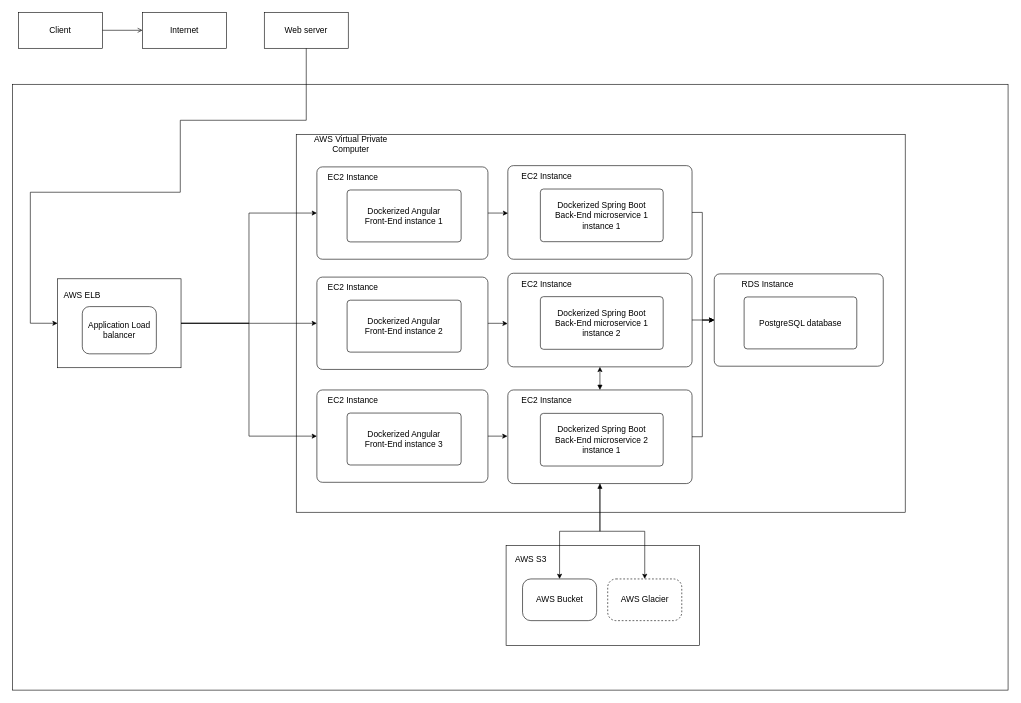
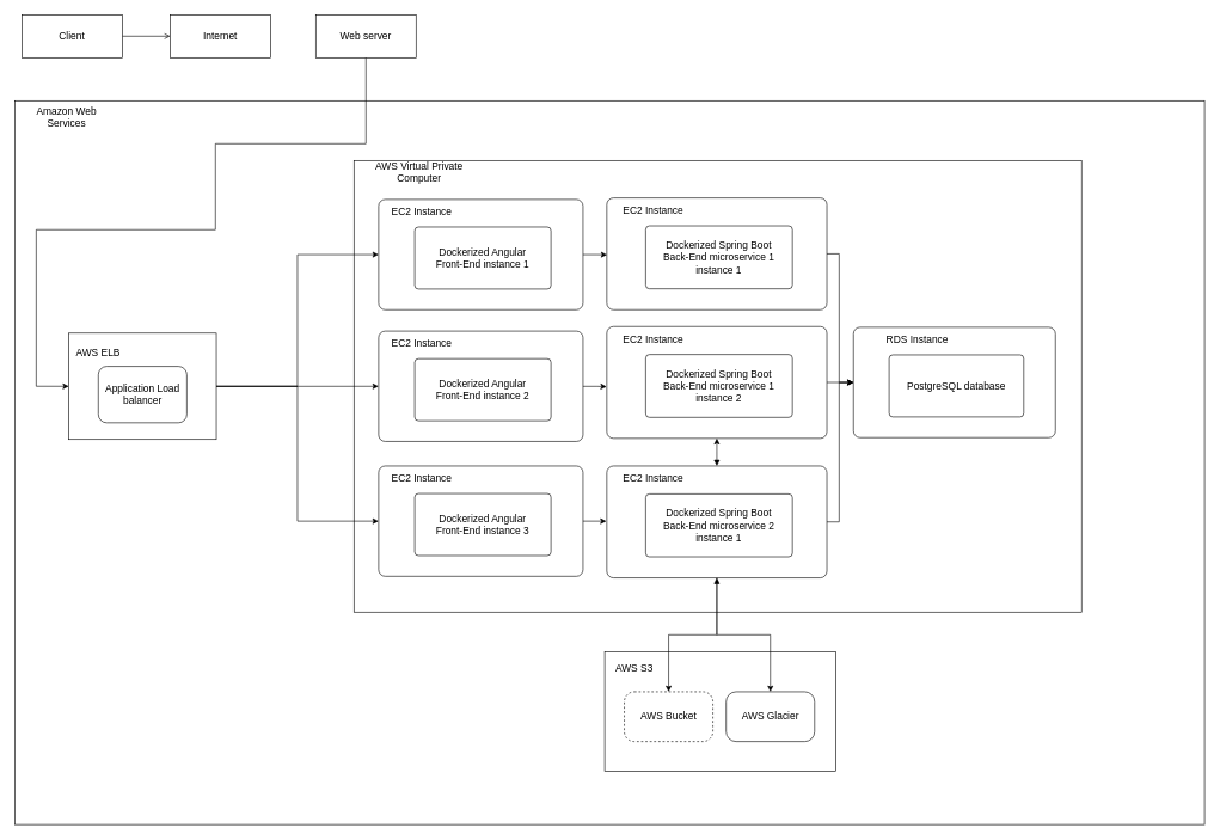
  <mxCell id="0" />
  <mxCell id="1" parent="0" />
  <mxCell id="2" value="" style="group;snapToPoint=0;fontSize=14;" parent="1" vertex="1" connectable="0"><mxGeometry x="20" y="20" width="1660" height="1130" as="geometry" /></mxCell>
  <mxCell id="3" style="edgeStyle=orthogonalEdgeStyle;rounded=0;orthogonalLoop=1;jettySize=auto;html=1;exitX=1;exitY=0.5;exitDx=0;exitDy=0;snapToPoint=0;fontSize=14;endArrow=open;" parent="2" source="4" target="5" edge="1"><mxGeometry relative="1" as="geometry" /></mxCell>
  <mxCell id="4" value="Client" style="rounded=0;whiteSpace=wrap;html=1;snapToPoint=0;fontSize=14;" parent="2" vertex="1"><mxGeometry x="10" width="140" height="60" as="geometry" /></mxCell>
  <mxCell id="5" value="Internet" style="rounded=0;whiteSpace=wrap;html=1;snapToPoint=0;fontSize=14;" parent="2" vertex="1"><mxGeometry x="217" width="140" height="60" as="geometry" /></mxCell>
  <mxCell id="6" value="Web server" style="rounded=0;whiteSpace=wrap;html=1;snapToPoint=0;fontSize=14;" parent="2" vertex="1"><mxGeometry x="420" width="140" height="60" as="geometry" /></mxCell>
  <mxCell id="7" value="" style="group;snapToPoint=0;fontSize=14;" parent="2" vertex="1" connectable="0"><mxGeometry y="120" width="1660" height="1010" as="geometry" /></mxCell>
  <mxCell id="8" value="" style="rounded=0;whiteSpace=wrap;html=1;snapToPoint=0;fontSize=14;" parent="7" vertex="1"><mxGeometry width="1660" height="1010" as="geometry" /></mxCell>
  <mxCell id="9" value="" style="group;snapToPoint=0;fontSize=14;" parent="7" vertex="1" connectable="0"><mxGeometry x="473.306" y="83.394" width="1015.207" height="630.092" as="geometry" /></mxCell>
  <mxCell id="10" value="" style="rounded=0;whiteSpace=wrap;html=1;container=0;snapToPoint=0;fontSize=14;" parent="9" vertex="1"><mxGeometry width="1015.207" height="630.092" as="geometry" /></mxCell>
  <mxCell id="11" value="AWS Virtual Private Computer" style="text;html=1;align=center;verticalAlign=middle;whiteSpace=wrap;rounded=0;container=0;snapToPoint=0;fontSize=14;" parent="9" vertex="1"><mxGeometry x="10.642" y="6.357" width="161.426" height="19.071" as="geometry" /></mxCell>
  <mxCell id="12" value="" style="group;snapToPoint=0;fontSize=14;" parent="9" vertex="1" connectable="0"><mxGeometry x="352.741" y="52.232" width="307.092" height="156.044" as="geometry" /></mxCell>
  <mxCell id="13" value="" style="rounded=1;whiteSpace=wrap;html=1;arcSize=6;container=0;snapToPoint=0;fontSize=14;" parent="12" vertex="1"><mxGeometry width="307.092" height="156.044" as="geometry" /></mxCell>
  <mxCell id="14" value="EC2 Instance" style="text;html=1;align=center;verticalAlign=middle;whiteSpace=wrap;rounded=0;container=0;snapToPoint=0;fontSize=14;" parent="12" vertex="1"><mxGeometry x="6.674" y="7.09" width="116.163" height="21.28" as="geometry" /></mxCell>
  <mxCell id="15" value="Dockerized Spring Boot&lt;div style=&quot;font-size: 14px;&quot;&gt;Back-End microservice 1 instance 1&lt;/div&gt;" style="rounded=1;whiteSpace=wrap;html=1;arcSize=6;container=0;snapToPoint=0;fontSize=14;" parent="12" vertex="1"><mxGeometry x="54.253" y="39.011" width="204.728" height="87.775" as="geometry" /></mxCell>
  <mxCell id="16" value="" style="group;snapToPoint=0;fontSize=14;" parent="9" vertex="1" connectable="0"><mxGeometry x="34.414" y="54.342" width="285.157" height="153.934" as="geometry" /></mxCell>
  <mxCell id="17" value="" style="rounded=1;whiteSpace=wrap;html=1;arcSize=6;container=0;snapToPoint=0;fontSize=14;" parent="16" vertex="1"><mxGeometry width="285.157" height="153.934" as="geometry" /></mxCell>
  <mxCell id="18" value="EC2 Instance" style="text;html=1;align=center;verticalAlign=middle;whiteSpace=wrap;rounded=0;container=0;snapToPoint=0;fontSize=14;" parent="16" vertex="1"><mxGeometry x="6.197" y="6.994" width="107.865" height="20.993" as="geometry" /></mxCell>
  <mxCell id="19" value="Dockerized Angular&lt;div style=&quot;font-size: 14px;&quot;&gt;Front-End instance 1&lt;/div&gt;" style="rounded=1;whiteSpace=wrap;html=1;arcSize=6;container=0;snapToPoint=0;fontSize=14;" parent="16" vertex="1"><mxGeometry x="50.378" y="38.483" width="190.104" height="86.588" as="geometry" /></mxCell>
  <mxCell id="20" value="" style="group;snapToPoint=0;fontSize=14;" parent="9" vertex="1" connectable="0"><mxGeometry x="696.879" y="232.704" width="281.757" height="153.934" as="geometry" /></mxCell>
  <mxCell id="21" value="" style="rounded=1;whiteSpace=wrap;html=1;arcSize=6;container=0;snapToPoint=0;fontSize=14;" parent="20" vertex="1"><mxGeometry width="281.757" height="153.934" as="geometry" /></mxCell>
  <mxCell id="22" value="RDS Instance" style="text;html=1;align=center;verticalAlign=middle;whiteSpace=wrap;rounded=0;container=0;snapToPoint=0;fontSize=14;" parent="20" vertex="1"><mxGeometry x="36.124" y="6.994" width="106.579" height="20.993" as="geometry" /></mxCell>
  <mxCell id="23" value="PostgreSQL database" style="rounded=1;whiteSpace=wrap;html=1;arcSize=6;container=0;snapToPoint=0;fontSize=14;" parent="20" vertex="1"><mxGeometry x="49.777" y="38.483" width="187.838" height="86.588" as="geometry" /></mxCell>
  <mxCell id="24" value="" style="group;snapToPoint=0;fontSize=14;" parent="9" vertex="1" connectable="0"><mxGeometry x="352.741" y="231.651" width="307.092" height="156.044" as="geometry" /></mxCell>
  <mxCell id="25" value="" style="rounded=1;whiteSpace=wrap;html=1;arcSize=6;container=0;snapToPoint=0;fontSize=14;" parent="24" vertex="1"><mxGeometry width="307.092" height="156.044" as="geometry" /></mxCell>
  <mxCell id="26" value="EC2 Instance" style="text;html=1;align=center;verticalAlign=middle;whiteSpace=wrap;rounded=0;container=0;snapToPoint=0;fontSize=14;" parent="24" vertex="1"><mxGeometry x="6.674" y="7.09" width="116.163" height="21.28" as="geometry" /></mxCell>
  <mxCell id="27" value="Dockerized Spring Boot&lt;div style=&quot;font-size: 14px;&quot;&gt;Back-End microservice 1 instance 2&lt;/div&gt;" style="rounded=1;whiteSpace=wrap;html=1;arcSize=6;container=0;snapToPoint=0;fontSize=14;" parent="24" vertex="1"><mxGeometry x="54.253" y="39.011" width="204.728" height="87.775" as="geometry" /></mxCell>
  <mxCell id="28" value="" style="group;snapToPoint=0;fontSize=14;" parent="9" vertex="1" connectable="0"><mxGeometry x="352.741" y="426.239" width="307.092" height="156.044" as="geometry" /></mxCell>
  <mxCell id="29" value="" style="rounded=1;whiteSpace=wrap;html=1;arcSize=6;container=0;snapToPoint=0;fontSize=14;" parent="28" vertex="1"><mxGeometry width="307.092" height="156.044" as="geometry" /></mxCell>
  <mxCell id="30" value="EC2 Instance" style="text;html=1;align=center;verticalAlign=middle;whiteSpace=wrap;rounded=0;container=0;snapToPoint=0;fontSize=14;" parent="28" vertex="1"><mxGeometry x="6.674" y="7.09" width="116.163" height="21.28" as="geometry" /></mxCell>
  <mxCell id="31" value="Dockerized Spring Boot&lt;div style=&quot;font-size: 14px;&quot;&gt;Back-End microservice 2 instance 1&lt;/div&gt;" style="rounded=1;whiteSpace=wrap;html=1;arcSize=6;container=0;snapToPoint=0;fontSize=14;" parent="28" vertex="1"><mxGeometry x="54.253" y="39.011" width="204.728" height="87.775" as="geometry" /></mxCell>
  <mxCell id="32" value="" style="group;snapToPoint=0;fontSize=14;" parent="9" vertex="1" connectable="0"><mxGeometry x="34.414" y="238.078" width="285.157" height="153.934" as="geometry" /></mxCell>
  <mxCell id="33" value="" style="rounded=1;whiteSpace=wrap;html=1;arcSize=6;container=0;snapToPoint=0;fontSize=14;" parent="32" vertex="1"><mxGeometry width="285.157" height="153.934" as="geometry" /></mxCell>
  <mxCell id="34" value="EC2 Instance" style="text;html=1;align=center;verticalAlign=middle;whiteSpace=wrap;rounded=0;container=0;snapToPoint=0;fontSize=14;" parent="32" vertex="1"><mxGeometry x="6.197" y="6.994" width="107.865" height="20.993" as="geometry" /></mxCell>
  <mxCell id="35" value="Dockerized Angular&lt;div style=&quot;font-size: 14px;&quot;&gt;Front-End instance 2&lt;/div&gt;" style="rounded=1;whiteSpace=wrap;html=1;arcSize=6;container=0;snapToPoint=0;fontSize=14;" parent="32" vertex="1"><mxGeometry x="50.378" y="38.483" width="190.104" height="86.588" as="geometry" /></mxCell>
  <mxCell id="36" value="" style="group;snapToPoint=0;fontSize=14;" parent="9" vertex="1" connectable="0"><mxGeometry x="34.414" y="426.239" width="285.157" height="153.934" as="geometry" /></mxCell>
  <mxCell id="37" value="" style="rounded=1;whiteSpace=wrap;html=1;arcSize=6;container=0;snapToPoint=0;fontSize=14;" parent="36" vertex="1"><mxGeometry width="285.157" height="153.934" as="geometry" /></mxCell>
  <mxCell id="38" value="EC2 Instance" style="text;html=1;align=center;verticalAlign=middle;whiteSpace=wrap;rounded=0;container=0;snapToPoint=0;fontSize=14;" parent="36" vertex="1"><mxGeometry x="6.197" y="6.994" width="107.865" height="20.993" as="geometry" /></mxCell>
  <mxCell id="39" value="Dockerized Angular&lt;div style=&quot;font-size: 14px;&quot;&gt;Front-End instance 3&lt;/div&gt;" style="rounded=1;whiteSpace=wrap;html=1;arcSize=6;container=0;snapToPoint=0;fontSize=14;" parent="36" vertex="1"><mxGeometry x="50.378" y="38.483" width="190.104" height="86.588" as="geometry" /></mxCell>
  <mxCell id="40" style="edgeStyle=orthogonalEdgeStyle;rounded=0;orthogonalLoop=1;jettySize=auto;html=1;entryX=-0.001;entryY=0.538;entryDx=0;entryDy=0;snapToPoint=0;entryPerimeter=0;fontSize=14;" parent="9" source="33" target="25" edge="1"><mxGeometry relative="1" as="geometry" /></mxCell>
  <mxCell id="41" style="edgeStyle=orthogonalEdgeStyle;rounded=0;orthogonalLoop=1;jettySize=auto;html=1;entryX=-0.002;entryY=0.489;entryDx=0;entryDy=0;snapToPoint=0;entryPerimeter=0;exitX=1;exitY=0.5;exitDx=0;exitDy=0;fontSize=14;" parent="9" source="37" target="29" edge="1"><mxGeometry relative="1" as="geometry" /></mxCell>
  <mxCell id="42" style="edgeStyle=orthogonalEdgeStyle;rounded=0;orthogonalLoop=1;jettySize=auto;html=1;exitX=1;exitY=0.5;exitDx=0;exitDy=0;entryX=0;entryY=0.5;entryDx=0;entryDy=0;snapToPoint=0;fontSize=14;" parent="9" source="13" target="21" edge="1"><mxGeometry relative="1" as="geometry"><Array as="points"><mxPoint x="677" y="130" /><mxPoint x="677" y="310" /></Array></mxGeometry></mxCell>
  <mxCell id="43" style="edgeStyle=orthogonalEdgeStyle;rounded=0;orthogonalLoop=1;jettySize=auto;html=1;entryX=0;entryY=0.5;entryDx=0;entryDy=0;snapToPoint=0;fontSize=14;" parent="9" source="29" target="21" edge="1"><mxGeometry relative="1" as="geometry"><Array as="points"><mxPoint x="677" y="504" /><mxPoint x="677" y="310" /></Array></mxGeometry></mxCell>
  <mxCell id="44" style="edgeStyle=orthogonalEdgeStyle;rounded=0;orthogonalLoop=1;jettySize=auto;html=1;entryX=0;entryY=0.5;entryDx=0;entryDy=0;snapToPoint=0;fontSize=14;" parent="9" source="25" target="21" edge="1"><mxGeometry relative="1" as="geometry" /></mxCell>
  <mxCell id="45" style="edgeStyle=orthogonalEdgeStyle;rounded=0;orthogonalLoop=1;jettySize=auto;html=1;entryX=0.5;entryY=1;entryDx=0;entryDy=0;snapToPoint=0;startArrow=block;startFill=1;fontSize=14;" parent="9" source="29" target="25" edge="1"><mxGeometry relative="1" as="geometry" /></mxCell>
  <mxCell id="46" style="edgeStyle=orthogonalEdgeStyle;rounded=0;orthogonalLoop=1;jettySize=auto;html=1;entryX=0.001;entryY=0.508;entryDx=0;entryDy=0;entryPerimeter=0;fontSize=14;" edge="1" parent="9" source="17" target="13"><mxGeometry relative="1" as="geometry" /></mxCell>
+ <mxCell id="47" value="Amazon Web Services" style="text;html=1;align=center;verticalAlign=middle;whiteSpace=wrap;rounded=0;snapToPoint=0;fontSize=14;" parent="7" vertex="1"><mxGeometry x="20.579" y="9.266" width="102.893" height="27.798" as="geometry" /></mxCell>
  <mxCell id="48" value="" style="group;snapToPoint=0;fontSize=14;" parent="7" vertex="1" connectable="0"><mxGeometry x="75.455" y="324.312" width="205.785" height="148.257" as="geometry" /></mxCell>
  <mxCell id="49" value="" style="rounded=0;whiteSpace=wrap;html=1;snapToPoint=0;fontSize=14;" parent="48" vertex="1"><mxGeometry width="205.785" height="148.257" as="geometry" /></mxCell>
  <mxCell id="50" value="Application Load balancer" style="rounded=1;whiteSpace=wrap;html=1;snapToPoint=0;fontSize=14;" parent="48" vertex="1"><mxGeometry x="41.157" y="46.33" width="123.471" height="78.761" as="geometry" /></mxCell>
  <mxCell id="51" value="AWS ELB" style="text;html=1;align=center;verticalAlign=middle;whiteSpace=wrap;rounded=0;snapToPoint=0;fontSize=14;" parent="48" vertex="1"><mxGeometry x="6.86" y="13.899" width="68.595" height="27.798" as="geometry" /></mxCell>
  <mxCell id="52" style="edgeStyle=orthogonalEdgeStyle;rounded=0;orthogonalLoop=1;jettySize=auto;html=1;exitX=1;exitY=0.5;exitDx=0;exitDy=0;entryX=0;entryY=0.5;entryDx=0;entryDy=0;snapToPoint=0;fontSize=14;" parent="7" source="49" target="17" edge="1"><mxGeometry relative="1" as="geometry" /></mxCell>
  <mxCell id="53" style="edgeStyle=orthogonalEdgeStyle;rounded=0;orthogonalLoop=1;jettySize=auto;html=1;entryX=0;entryY=0.5;entryDx=0;entryDy=0;snapToPoint=0;fontSize=14;" parent="7" source="49" target="33" edge="1"><mxGeometry relative="1" as="geometry" /></mxCell>
  <mxCell id="54" style="edgeStyle=orthogonalEdgeStyle;rounded=0;orthogonalLoop=1;jettySize=auto;html=1;entryX=0;entryY=0.5;entryDx=0;entryDy=0;snapToPoint=0;fontSize=14;" parent="7" source="49" target="37" edge="1"><mxGeometry relative="1" as="geometry" /></mxCell>
  <mxCell id="55" value="" style="group;snapToPoint=0;fontSize=14;" parent="7" vertex="1" connectable="0"><mxGeometry x="823.14" y="769.083" width="322.397" height="166.789" as="geometry" /></mxCell>
  <mxCell id="56" value="" style="rounded=0;whiteSpace=wrap;html=1;snapToPoint=0;fontSize=14;" parent="55" vertex="1"><mxGeometry width="322.397" height="166.789" as="geometry" /></mxCell>
  <mxCell id="57" value="AWS S3" style="text;html=1;align=center;verticalAlign=middle;whiteSpace=wrap;rounded=0;snapToPoint=0;fontSize=14;" parent="55" vertex="1"><mxGeometry x="6.86" y="9.266" width="68.595" height="27.798" as="geometry" /></mxCell>
- <mxCell id="58" value="AWS Bucket" style="rounded=1;whiteSpace=wrap;html=1;arcSize=20;snapToPoint=0;fontSize=14;" parent="55" vertex="1"><mxGeometry x="27.438" y="55.596" width="123.471" height="69.495" as="geometry" /></mxCell>
- <mxCell id="59" value="AWS Glacier" style="rounded=1;whiteSpace=wrap;html=1;arcSize=20;snapToPoint=0;fontSize=14;dashed=1;" parent="55" vertex="1"><mxGeometry x="169.43" y="55.596" width="123.471" height="69.495" as="geometry" /></mxCell>
+ <mxCell id="58" value="AWS Bucket" style="rounded=1;whiteSpace=wrap;html=1;arcSize=20;snapToPoint=0;fontSize=14;dashed=1;" parent="55" vertex="1"><mxGeometry x="27.438" y="55.596" width="123.471" height="69.495" as="geometry" /></mxCell>
+ <mxCell id="59" value="AWS Glacier" style="rounded=1;whiteSpace=wrap;html=1;arcSize=20;snapToPoint=0;fontSize=14;" parent="55" vertex="1"><mxGeometry x="169.43" y="55.596" width="123.471" height="69.495" as="geometry" /></mxCell>
  <mxCell id="60" style="edgeStyle=orthogonalEdgeStyle;rounded=0;orthogonalLoop=1;jettySize=auto;html=1;entryX=0.5;entryY=0;entryDx=0;entryDy=0;snapToPoint=0;fontSize=14;" parent="7" source="29" target="58" edge="1"><mxGeometry relative="1" as="geometry" /></mxCell>
  <mxCell id="61" style="edgeStyle=orthogonalEdgeStyle;rounded=0;orthogonalLoop=1;jettySize=auto;html=1;exitX=0.5;exitY=1;exitDx=0;exitDy=0;entryX=0.5;entryY=0;entryDx=0;entryDy=0;snapToPoint=0;startArrow=block;startFill=1;fontSize=14;" parent="7" source="29" target="59" edge="1"><mxGeometry relative="1" as="geometry" /></mxCell>
  <mxCell id="62" style="edgeStyle=orthogonalEdgeStyle;rounded=0;orthogonalLoop=1;jettySize=auto;html=1;entryX=0;entryY=0.5;entryDx=0;entryDy=0;snapToPoint=0;fontSize=14;" parent="2" source="6" target="49" edge="1"><mxGeometry relative="1" as="geometry"><Array as="points"><mxPoint x="490" y="180" /><mxPoint x="280" y="180" /><mxPoint x="280" y="300" /><mxPoint x="30" y="300" /><mxPoint x="30" y="518" /></Array></mxGeometry></mxCell>
